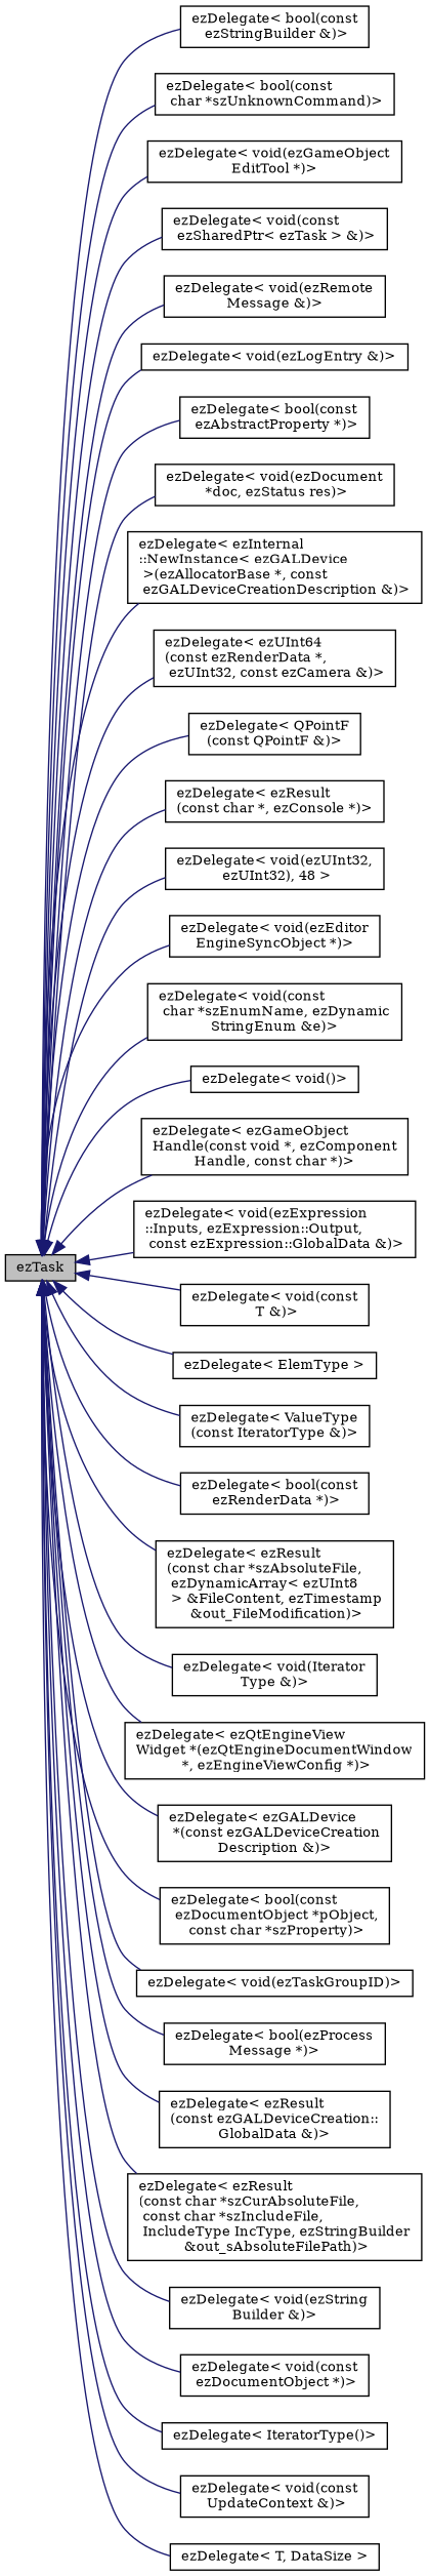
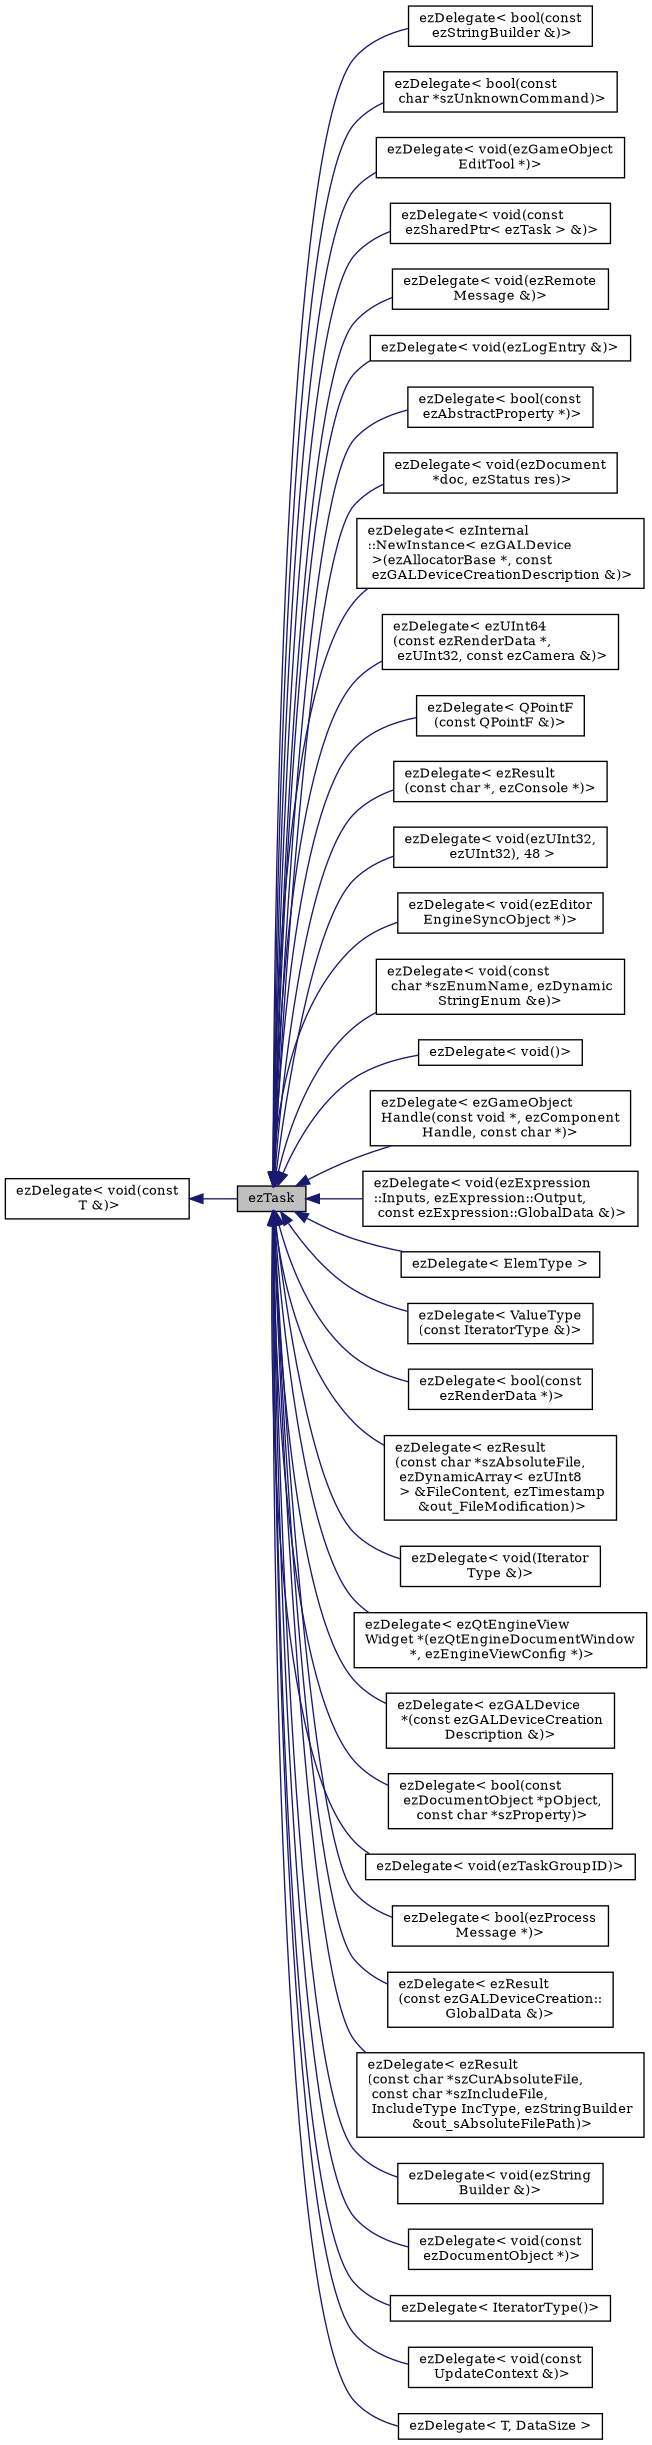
  digraph {
    fontname="DejaVu Serif"
    rankdir=LR
    node [color=black fillcolor=white fontname="DejaVu Serif" fontsize=10 shape=record style=filled]
    edge [color=midnightblue dir=back fontname="DejaVu Serif" fontsize=10 labelfontname=Helvetica labelfontsize=10 style=solid]
    n1 [fillcolor=grey75 fontcolor=black height=0.2 label=ezTask width=0.4]
    n2 [height=0.2 label="ezDelegate\< bool(const\l ezStringBuilder &)\>" width=0.4]
    n3 [height=0.2 label="ezDelegate\< bool(const\l char *szUnknownCommand)\>" width=0.4]
    n4 [height=0.2 label="ezDelegate\< void(ezGameObject\lEditTool *)\>" width=0.4]
    n5 [height=0.2 label="ezDelegate\< void(const\l ezSharedPtr\< ezTask \> &)\>" width=0.4]
    n6 [height=0.2 label="ezDelegate\< void(ezRemote\lMessage &)\>" width=0.4]
    n7 [height=0.2 label="ezDelegate\< void(ezLogEntry &)\>" width=0.4]
    n8 [height=0.2 label="ezDelegate\< bool(const\l ezAbstractProperty *)\>" width=0.4]
    n9 [height=0.2 label="ezDelegate\< void(ezDocument\l *doc, ezStatus res)\>" width=0.4]
    n10 [height=0.2 label="ezDelegate\< ezInternal\l::NewInstance\< ezGALDevice\l \>(ezAllocatorBase *, const\l ezGALDeviceCreationDescription &)\>" width=0.4]
    n11 [height=0.2 label="ezDelegate\< ezUInt64\l(const ezRenderData *,\l ezUInt32, const ezCamera &)\>" width=0.4]
    n12 [height=0.2 label="ezDelegate\< QPointF\l(const QPointF &)\>" width=0.4]
    n13 [height=0.2 label="ezDelegate\< ezResult\l(const char *, ezConsole *)\>" width=0.4]
    n14 [height=0.2 label="ezDelegate\< void(ezUInt32,\l ezUInt32), 48 \>" width=0.4]
    n15 [height=0.2 label="ezDelegate\< void(ezEditor\lEngineSyncObject *)\>" width=0.4]
    n16 [height=0.2 label="ezDelegate\< void(const\l char *szEnumName, ezDynamic\lStringEnum &e)\>" width=0.4]
    n17 [height=0.2 label="ezDelegate\< void()\>" width=0.4]
    n18 [height=0.2 label="ezDelegate\< ezGameObject\lHandle(const void *, ezComponent\lHandle, const char *)\>" width=0.4]
    n19 [height=0.2 label="ezDelegate\< void(ezExpression\l::Inputs, ezExpression::Output,\l const ezExpression::GlobalData &)\>" width=0.4]
    n20 [height=0.2 label="ezDelegate\< void(const\l T &)\>" width=0.4]
    n21 [height=0.2 label="ezDelegate\< ElemType \>" width=0.4]
    n22 [height=0.2 label="ezDelegate\< ValueType\l(const IteratorType &)\>" width=0.4]
    n23 [height=0.2 label="ezDelegate\< bool(const\l ezRenderData *)\>" width=0.4]
    n24 [height=0.2 label="ezDelegate\< ezResult\l(const char *szAbsoluteFile,\l ezDynamicArray\< ezUInt8\l \> &FileContent, ezTimestamp\l &out_FileModification)\>" width=0.4]
    n25 [height=0.2 label="ezDelegate\< void(Iterator\lType &)\>" width=0.4]
    n26 [height=0.2 label="ezDelegate\< ezQtEngineView\lWidget *(ezQtEngineDocumentWindow\l *, ezEngineViewConfig *)\>" width=0.4]
    n27 [height=0.2 label="ezDelegate\< ezGALDevice\l *(const ezGALDeviceCreation\lDescription &)\>" width=0.4]
    n28 [height=0.2 label="ezDelegate\< bool(const\l ezDocumentObject *pObject,\l const char *szProperty)\>" width=0.4]
    n29 [height=0.2 label="ezDelegate\< void(ezTaskGroupID)\>" width=0.4]
    n30 [height=0.2 label="ezDelegate\< bool(ezProcess\lMessage *)\>" width=0.4]
    n31 [height=0.2 label="ezDelegate\< ezResult\l(const ezGALDeviceCreation::\lGlobalData &)\>" width=0.4]
    n32 [height=0.2 label="ezDelegate\< ezResult\l(const char *szCurAbsoluteFile,\l const char *szIncludeFile,\l IncludeType IncType, ezStringBuilder\l &out_sAbsoluteFilePath)\>" width=0.4]
    n33 [height=0.2 label="ezDelegate\< void(ezString\lBuilder &)\>" width=0.4]
    n34 [height=0.2 label="ezDelegate\< void(const\l ezDocumentObject *)\>" width=0.4]
    n35 [height=0.2 label="ezDelegate\< IteratorType()\>" width=0.4]
    n36 [height=0.2 label="ezDelegate\< void(const\l UpdateContext &)\>" width=0.4]
    n37 [height=0.2 label="ezDelegate\< T, DataSize \>" width=0.4]
    n1 -> n2
    n1 -> n3
    n1 -> n4
    n1 -> n5
    n1 -> n6
    n1 -> n7
    n1 -> n8
    n1 -> n9
    n1 -> n10
    n1 -> n11
    n1 -> n12
    n1 -> n13
    n1 -> n14
    n1 -> n15
    n1 -> n16
    n1 -> n17
    n1 -> n18
    n1 -> n19
-   n1 -> n20
+   n20 -> n1
    n1 -> n21
    n1 -> n22
    n1 -> n23
    n1 -> n24
    n1 -> n25
    n1 -> n26
    n1 -> n27
    n1 -> n28
    n1 -> n29
    n1 -> n30
    n1 -> n31
    n1 -> n32
    n1 -> n33
    n1 -> n34
    n1 -> n35
    n1 -> n36
    n1 -> n37
  }
